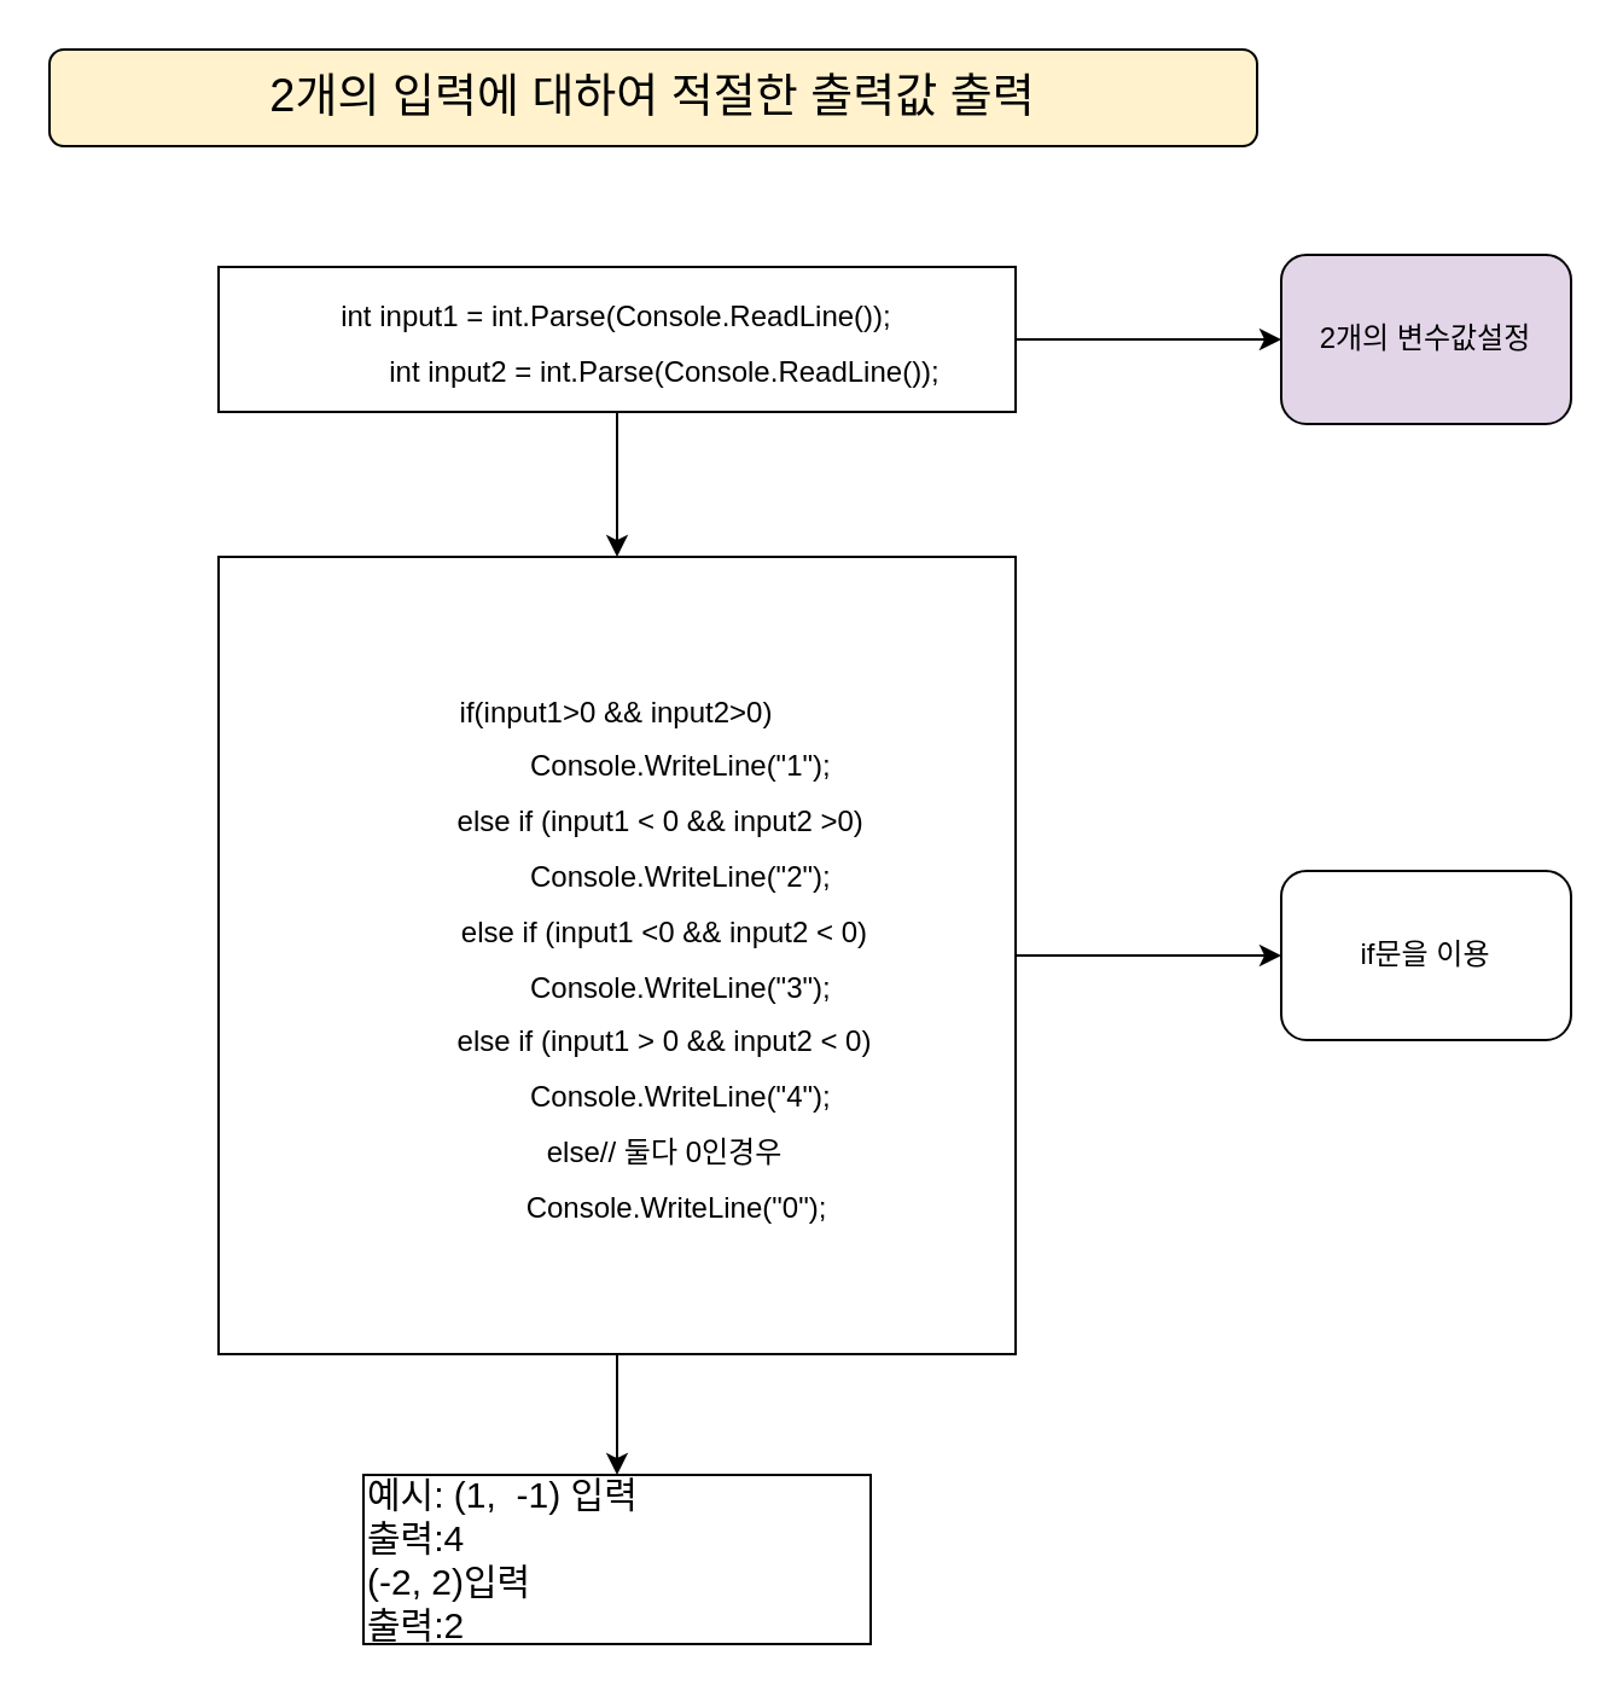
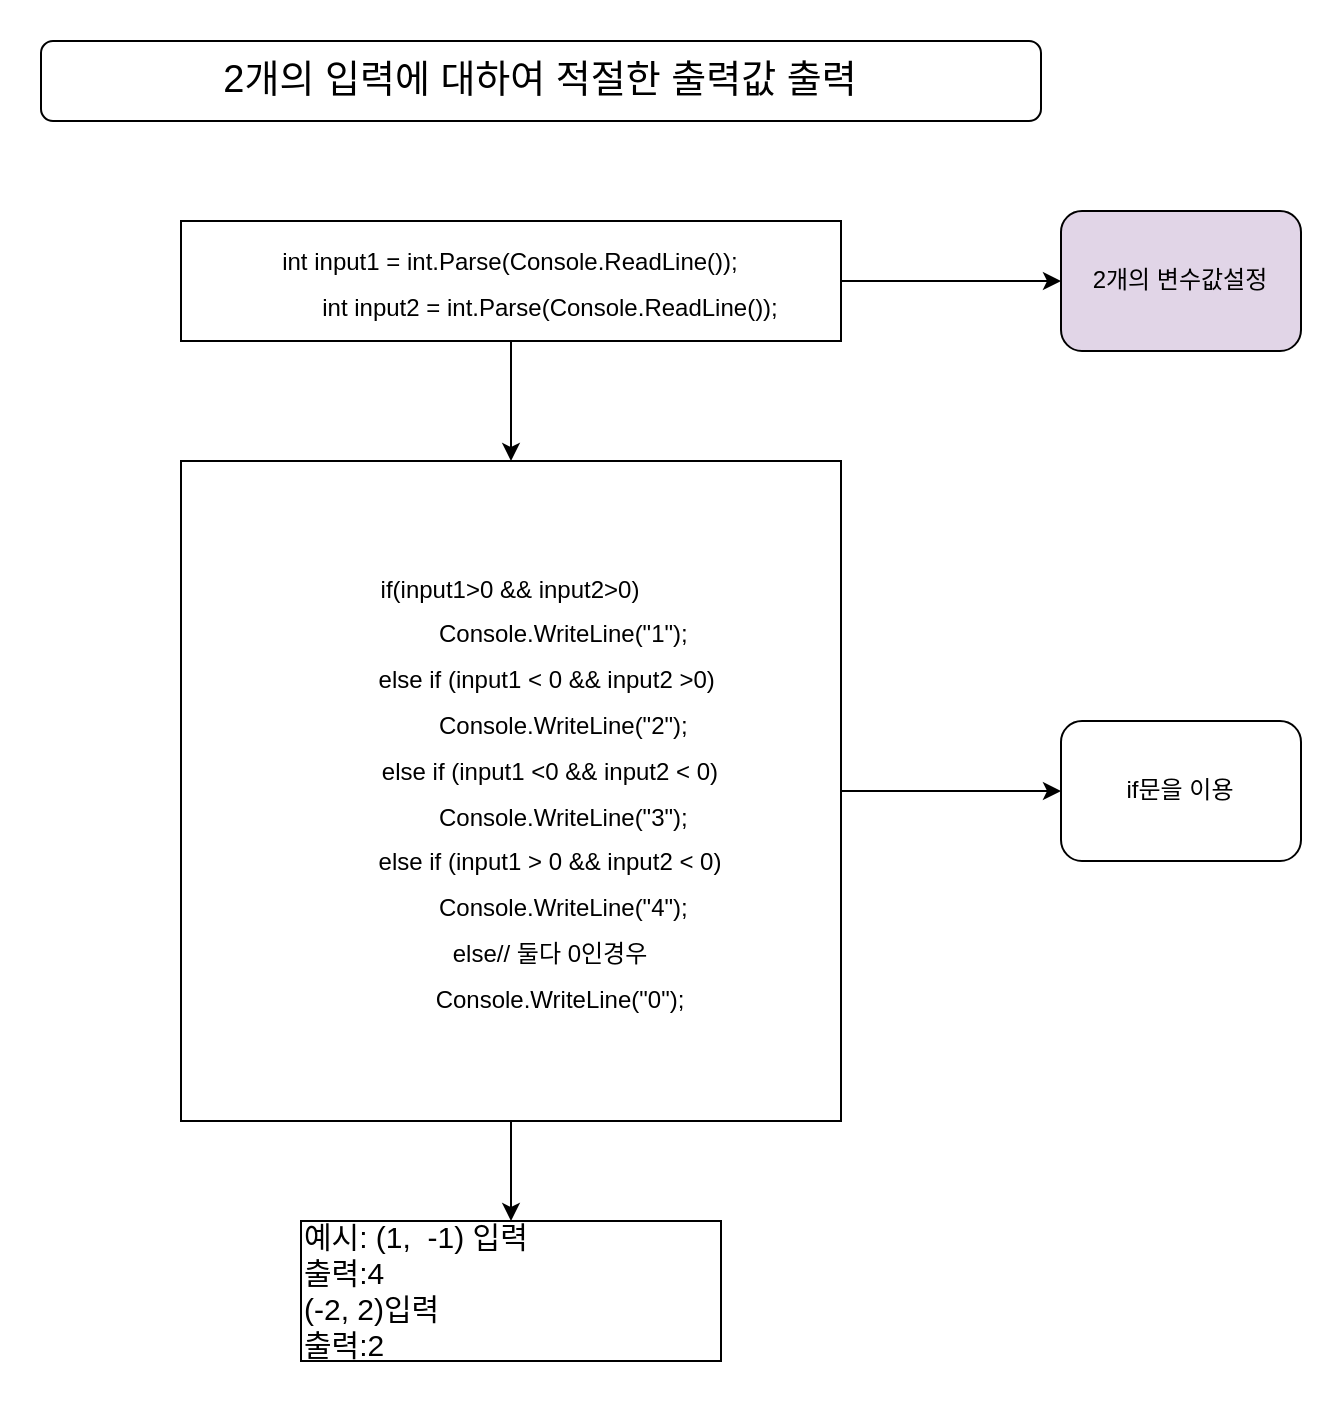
  <mxCell id="0" />
  <mxCell id="1" parent="0" />
- <mxCell id="2" value="2개의 입력에 대하여 적절한 출력값 출력" style="rounded=1;whiteSpace=wrap;html=1;fontSize=19;glass=0;strokeWidth=1;shadow=0;fillColor=#fff2cc;" vertex="1" parent="1"><mxGeometry x="20" y="20" width="500" height="40" as="geometry" /></mxCell>
+ <mxCell id="2" value="2개의 입력에 대하여 적절한 출력값 출력" style="rounded=1;whiteSpace=wrap;html=1;fontSize=19;glass=0;strokeWidth=1;shadow=0;" vertex="1" parent="1"><mxGeometry x="20" y="20" width="500" height="40" as="geometry" /></mxCell>
  <mxCell id="3" style="edgeStyle=orthogonalEdgeStyle;rounded=0;orthogonalLoop=1;jettySize=auto;html=1;" edge="1" parent="1" source="5" target="9"><mxGeometry relative="1" as="geometry" /></mxCell>
  <mxCell id="4" style="edgeStyle=orthogonalEdgeStyle;rounded=0;orthogonalLoop=1;jettySize=auto;html=1;entryX=0;entryY=0.5;entryDx=0;entryDy=0;" edge="1" parent="1" source="5" target="6"><mxGeometry relative="1" as="geometry" /></mxCell>
  <mxCell id="5" value="&lt;span style=&quot;font-family: , &amp;#34;dotum&amp;#34; , &amp;#34;helvetica&amp;#34; , &amp;#34;apple sd gothic neo&amp;#34; , sans-serif ; font-size: 12px&quot;&gt;int input1 = int.Parse(Console.ReadLine());&lt;/span&gt;&lt;br style=&quot;font-family: , &amp;#34;dotum&amp;#34; , &amp;#34;helvetica&amp;#34; , &amp;#34;apple sd gothic neo&amp;#34; , sans-serif ; font-size: 12px&quot;&gt;&lt;span style=&quot;font-family: , &amp;#34;dotum&amp;#34; , &amp;#34;helvetica&amp;#34; , &amp;#34;apple sd gothic neo&amp;#34; , sans-serif ; font-size: 12px&quot;&gt;&amp;nbsp;&amp;nbsp;&amp;nbsp;&amp;nbsp;&amp;nbsp;&amp;nbsp;&amp;nbsp;&amp;nbsp;&amp;nbsp;&amp;nbsp;&amp;nbsp; int input2 = int.Parse(Console.ReadLine());&lt;/span&gt;" style="rounded=0;whiteSpace=wrap;html=1;fontSize=19;" vertex="1" parent="1"><mxGeometry x="90" y="110" width="330" height="60" as="geometry" /></mxCell>
  <mxCell id="6" value="2개의 변수값설정" style="rounded=1;whiteSpace=wrap;html=1;fontSize=12;glass=0;strokeWidth=1;shadow=0;fillColor=#e1d5e7;" vertex="1" parent="1"><mxGeometry x="530" y="105" width="120" height="70" as="geometry" /></mxCell>
  <mxCell id="7" style="edgeStyle=orthogonalEdgeStyle;rounded=0;orthogonalLoop=1;jettySize=auto;html=1;entryX=0;entryY=0.5;entryDx=0;entryDy=0;" edge="1" parent="1" source="9" target="10"><mxGeometry relative="1" as="geometry" /></mxCell>
  <mxCell id="8" style="edgeStyle=orthogonalEdgeStyle;rounded=0;orthogonalLoop=1;jettySize=auto;html=1;" edge="1" parent="1" source="9" target="11"><mxGeometry relative="1" as="geometry" /></mxCell>
  <mxCell id="9" value="&lt;span style=&quot;font-family: , &amp;#34;dotum&amp;#34; , &amp;#34;helvetica&amp;#34; , &amp;#34;apple sd gothic neo&amp;#34; , sans-serif ; font-size: 12px&quot;&gt;if(input1&amp;gt;0 &amp;amp;&amp;amp; input2&amp;gt;0)&lt;/span&gt;&lt;br style=&quot;font-family: , &amp;#34;dotum&amp;#34; , &amp;#34;helvetica&amp;#34; , &amp;#34;apple sd gothic neo&amp;#34; , sans-serif ; font-size: 12px&quot;&gt;&lt;span style=&quot;font-family: , &amp;#34;dotum&amp;#34; , &amp;#34;helvetica&amp;#34; , &amp;#34;apple sd gothic neo&amp;#34; , sans-serif ; font-size: 12px&quot;&gt;&amp;nbsp;&amp;nbsp;&amp;nbsp;&amp;nbsp;&amp;nbsp;&amp;nbsp;&amp;nbsp;&amp;nbsp;&amp;nbsp;&amp;nbsp;&amp;nbsp;&amp;nbsp;&amp;nbsp;&amp;nbsp;&amp;nbsp; Console.WriteLine(&quot;1&quot;);&lt;/span&gt;&lt;br style=&quot;font-family: , &amp;#34;dotum&amp;#34; , &amp;#34;helvetica&amp;#34; , &amp;#34;apple sd gothic neo&amp;#34; , sans-serif ; font-size: 12px&quot;&gt;&lt;span style=&quot;font-family: , &amp;#34;dotum&amp;#34; , &amp;#34;helvetica&amp;#34; , &amp;#34;apple sd gothic neo&amp;#34; , sans-serif ; font-size: 12px&quot;&gt;&amp;nbsp;&amp;nbsp;&amp;nbsp;&amp;nbsp;&amp;nbsp;&amp;nbsp;&amp;nbsp;&amp;nbsp;&amp;nbsp;&amp;nbsp; else if (input1 &amp;lt; 0 &amp;amp;&amp;amp; input2 &amp;gt;0)&lt;/span&gt;&lt;br style=&quot;font-family: , &amp;#34;dotum&amp;#34; , &amp;#34;helvetica&amp;#34; , &amp;#34;apple sd gothic neo&amp;#34; , sans-serif ; font-size: 12px&quot;&gt;&lt;span style=&quot;font-family: , &amp;#34;dotum&amp;#34; , &amp;#34;helvetica&amp;#34; , &amp;#34;apple sd gothic neo&amp;#34; , sans-serif ; font-size: 12px&quot;&gt;&amp;nbsp;&amp;nbsp;&amp;nbsp;&amp;nbsp;&amp;nbsp;&amp;nbsp;&amp;nbsp;&amp;nbsp;&amp;nbsp;&amp;nbsp;&amp;nbsp;&amp;nbsp;&amp;nbsp;&amp;nbsp;&amp;nbsp; Console.WriteLine(&quot;2&quot;);&lt;/span&gt;&lt;br style=&quot;font-family: , &amp;#34;dotum&amp;#34; , &amp;#34;helvetica&amp;#34; , &amp;#34;apple sd gothic neo&amp;#34; , sans-serif ; font-size: 12px&quot;&gt;&lt;span style=&quot;font-family: , &amp;#34;dotum&amp;#34; , &amp;#34;helvetica&amp;#34; , &amp;#34;apple sd gothic neo&amp;#34; , sans-serif ; font-size: 12px&quot;&gt;&amp;nbsp;&amp;nbsp;&amp;nbsp;&amp;nbsp;&amp;nbsp;&amp;nbsp;&amp;nbsp;&amp;nbsp;&amp;nbsp;&amp;nbsp;&amp;nbsp; else if (input1 &amp;lt;0 &amp;amp;&amp;amp; input2 &amp;lt; 0)&lt;/span&gt;&lt;br style=&quot;font-family: , &amp;#34;dotum&amp;#34; , &amp;#34;helvetica&amp;#34; , &amp;#34;apple sd gothic neo&amp;#34; , sans-serif ; font-size: 12px&quot;&gt;&lt;span style=&quot;font-family: , &amp;#34;dotum&amp;#34; , &amp;#34;helvetica&amp;#34; , &amp;#34;apple sd gothic neo&amp;#34; , sans-serif ; font-size: 12px&quot;&gt;&amp;nbsp;&amp;nbsp;&amp;nbsp;&amp;nbsp;&amp;nbsp;&amp;nbsp;&amp;nbsp;&amp;nbsp;&amp;nbsp;&amp;nbsp;&amp;nbsp;&amp;nbsp;&amp;nbsp;&amp;nbsp;&amp;nbsp; Console.WriteLine(&quot;3&quot;);&lt;/span&gt;&lt;br style=&quot;font-family: , &amp;#34;dotum&amp;#34; , &amp;#34;helvetica&amp;#34; , &amp;#34;apple sd gothic neo&amp;#34; , sans-serif ; font-size: 12px&quot;&gt;&lt;span style=&quot;font-family: , &amp;#34;dotum&amp;#34; , &amp;#34;helvetica&amp;#34; , &amp;#34;apple sd gothic neo&amp;#34; , sans-serif ; font-size: 12px&quot;&gt;&amp;nbsp;&amp;nbsp;&amp;nbsp;&amp;nbsp;&amp;nbsp;&amp;nbsp;&amp;nbsp;&amp;nbsp;&amp;nbsp;&amp;nbsp;&amp;nbsp; else if (input1 &amp;gt; 0 &amp;amp;&amp;amp; input2 &amp;lt; 0)&lt;/span&gt;&lt;br style=&quot;font-family: , &amp;#34;dotum&amp;#34; , &amp;#34;helvetica&amp;#34; , &amp;#34;apple sd gothic neo&amp;#34; , sans-serif ; font-size: 12px&quot;&gt;&lt;span style=&quot;font-family: , &amp;#34;dotum&amp;#34; , &amp;#34;helvetica&amp;#34; , &amp;#34;apple sd gothic neo&amp;#34; , sans-serif ; font-size: 12px&quot;&gt;&amp;nbsp;&amp;nbsp;&amp;nbsp;&amp;nbsp;&amp;nbsp;&amp;nbsp;&amp;nbsp;&amp;nbsp;&amp;nbsp;&amp;nbsp;&amp;nbsp;&amp;nbsp;&amp;nbsp;&amp;nbsp;&amp;nbsp; Console.WriteLine(&quot;4&quot;);&lt;/span&gt;&lt;br style=&quot;font-family: , &amp;#34;dotum&amp;#34; , &amp;#34;helvetica&amp;#34; , &amp;#34;apple sd gothic neo&amp;#34; , sans-serif ; font-size: 12px&quot;&gt;&lt;span style=&quot;font-family: , &amp;#34;dotum&amp;#34; , &amp;#34;helvetica&amp;#34; , &amp;#34;apple sd gothic neo&amp;#34; , sans-serif ; font-size: 12px&quot;&gt;&amp;nbsp;&amp;nbsp;&amp;nbsp;&amp;nbsp;&amp;nbsp;&amp;nbsp;&amp;nbsp;&amp;nbsp;&amp;nbsp;&amp;nbsp;&amp;nbsp; else// 둘다 0인경우&lt;/span&gt;&lt;br style=&quot;font-family: , &amp;#34;dotum&amp;#34; , &amp;#34;helvetica&amp;#34; , &amp;#34;apple sd gothic neo&amp;#34; , sans-serif ; font-size: 12px&quot;&gt;&lt;span style=&quot;font-family: , &amp;#34;dotum&amp;#34; , &amp;#34;helvetica&amp;#34; , &amp;#34;apple sd gothic neo&amp;#34; , sans-serif ; font-size: 12px&quot;&gt;&amp;nbsp;&amp;nbsp;&amp;nbsp;&amp;nbsp;&amp;nbsp;&amp;nbsp;&amp;nbsp;&amp;nbsp;&amp;nbsp;&amp;nbsp;&amp;nbsp;&amp;nbsp;&amp;nbsp;&amp;nbsp;&amp;nbsp; Console.WriteLine(&quot;0&quot;);&amp;nbsp;&lt;/span&gt;" style="whiteSpace=wrap;html=1;aspect=fixed;fontSize=19;" vertex="1" parent="1"><mxGeometry x="90" y="230" width="330" height="330" as="geometry" /></mxCell>
  <mxCell id="10" value="if문을 이용&lt;br&gt;" style="rounded=1;whiteSpace=wrap;html=1;fontSize=12;glass=0;strokeWidth=1;shadow=0;" vertex="1" parent="1"><mxGeometry x="530" y="360" width="120" height="70" as="geometry" /></mxCell>
  <mxCell id="11" value="예시: (1,&amp;nbsp; -1) 입력&lt;br&gt;출력:4&lt;br&gt;(-2, 2)입력&lt;br&gt;출력:2" style="rounded=0;whiteSpace=wrap;html=1;fontSize=15;align=left;" vertex="1" parent="1"><mxGeometry x="150" y="610" width="210" height="70" as="geometry" /></mxCell>
